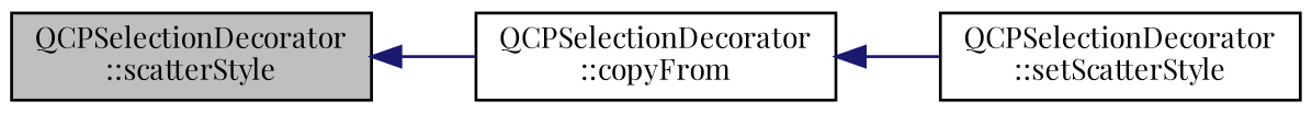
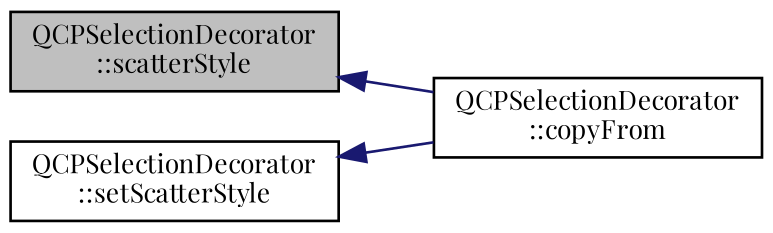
  digraph {
    fontname="Playfair Display"
    rankdir=LR
    node [color=black fillcolor=white fontname="Playfair Display" fontsize=10 shape=record style=filled]
    edge [color=midnightblue dir=back fontname="Playfair Display" fontsize=10 labelfontname=Helvetica labelfontsize=10 style=solid]
    n1 [fillcolor=grey75 fontcolor=black height=0.2 label="QCPSelectionDecorator\l::scatterStyle" width=0.4]
    n2 [height=0.2 label="QCPSelectionDecorator\l::copyFrom" width=0.4]
    n3 [height=0.2 label="QCPSelectionDecorator\l::setScatterStyle" width=0.4]
    n1 -> n2
-   n2 -> n3
+   n3 -> n2
  }
